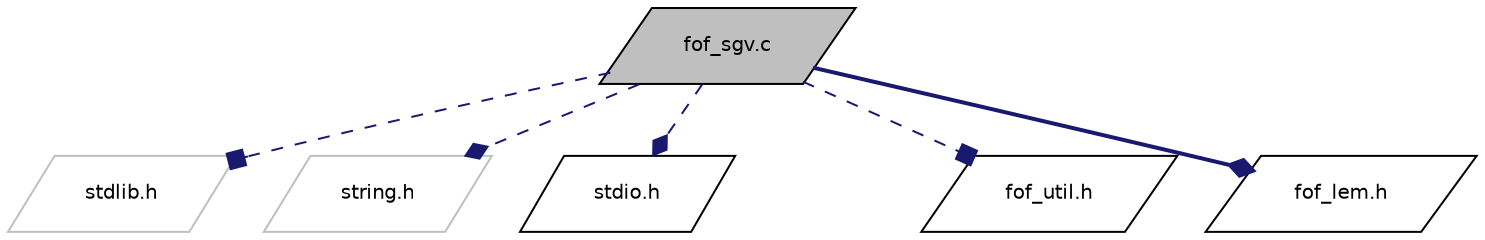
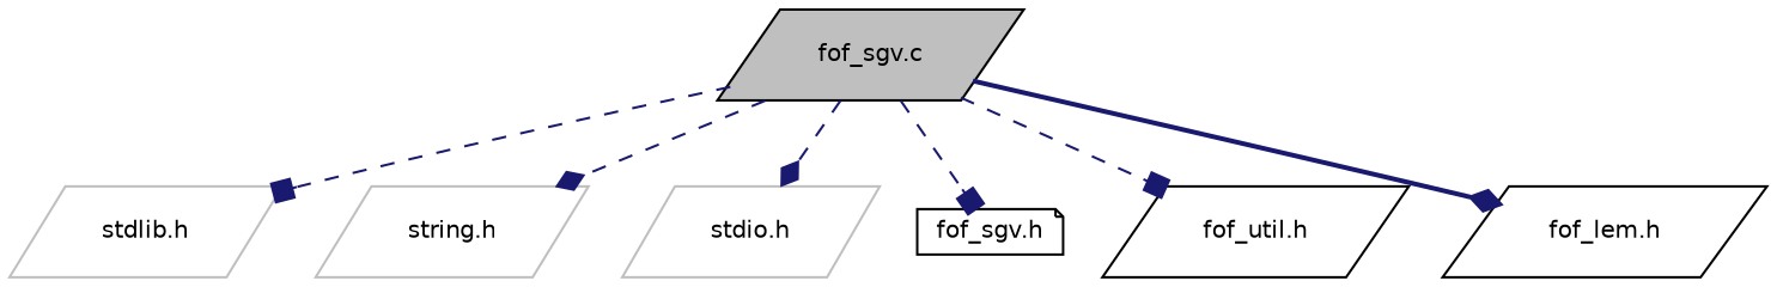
  digraph {
    node [color=black fillcolor=white fontname=Helvetica fontsize=10 shape=parallelogram style=filled]
    edge [arrowhead=box color=midnightblue fontname=Helvetica fontsize=10 labelfontname=Helvetica labelfontsize=10 style=dashed]
    n1 [fillcolor=grey75 fontcolor=black height=0.2 label="fof_sgv.c" width=0.4]
    n2 [color=grey75 height=0.2 label="stdlib.h" width=0.4]
    n3 [color=grey75 height=0.2 label="string.h" width=0.4]
-   n4 [height=0.2 label="stdio.h" width=0.4]
+   n4 [color=grey75 height=0.2 label="stdio.h" width=0.4]
+   n5 [height=0.2 label="fof_sgv.h" shape=note width=0.4]
    n6 [height=0.2 label="fof_util.h" width=0.4]
    n7 [height=0.2 label="fof_lem.h" width=0.4]
    n1 -> n2
    n1 -> n3 [arrowhead=diamond]
    n1 -> n4 [arrowhead=diamond]
+   n1 -> n5
    n1 -> n6
    n1 -> n7 [arrowhead=diamond style=bold]
  }
